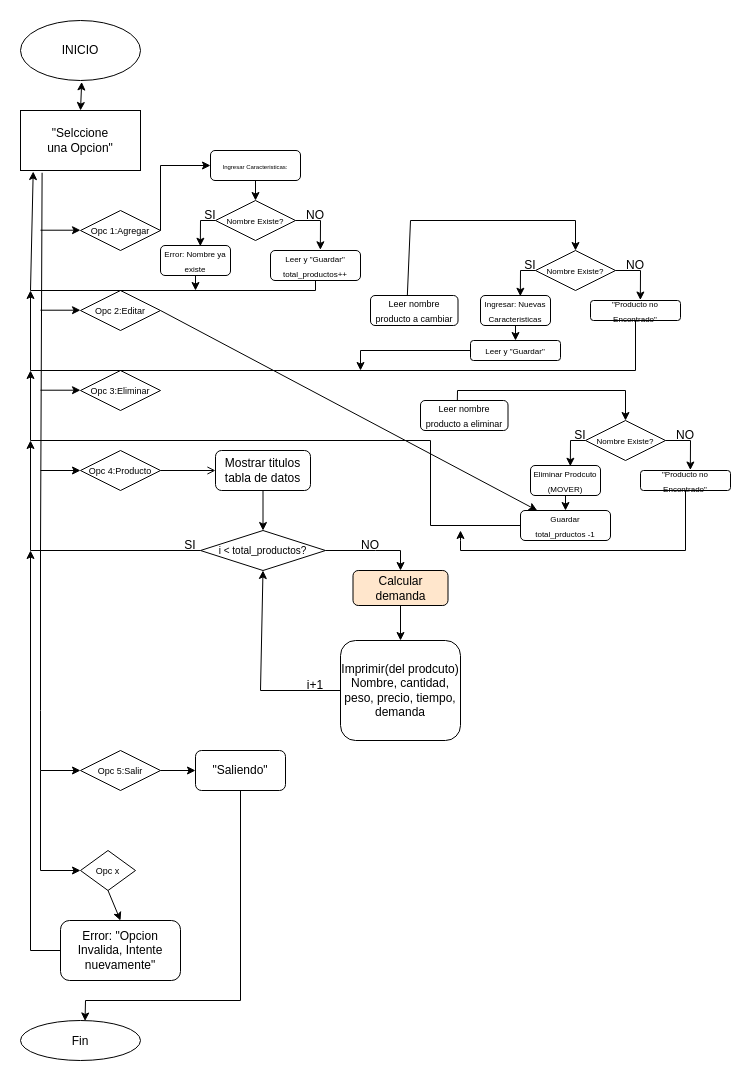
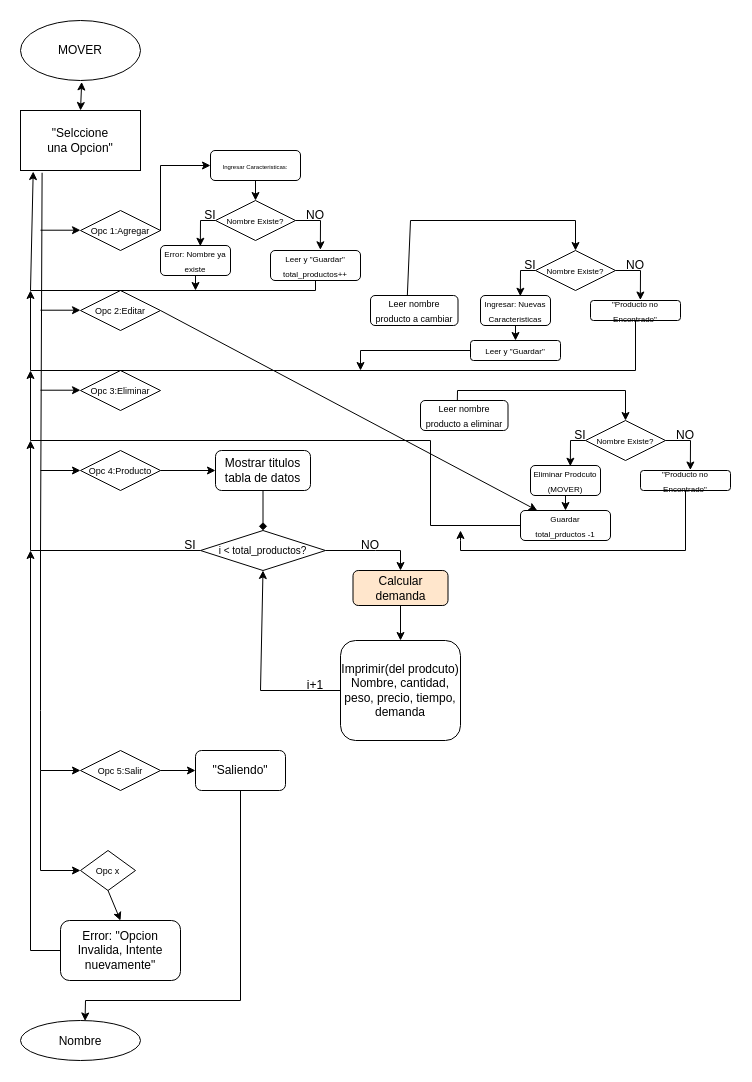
  <mxCell id="0" />
  <mxCell id="1" parent="0" />
  <mxCell id="2" value="" style="endArrow=classic;startArrow=classic;html=1;rounded=0;entryX=0.51;entryY=1.024;entryDx=0;entryDy=0;exitX=0.5;exitY=0;exitDx=0;exitDy=0;entryPerimeter=0;" edge="1" parent="1" source="4" target="3"><mxGeometry width="50" height="50" relative="1" as="geometry"><mxPoint x="159.64" y="137.48" as="sourcePoint" /><mxPoint x="160.36" y="100" as="targetPoint" /></mxGeometry></mxCell>
- <mxCell id="3" value="INICIO" style="ellipse;whiteSpace=wrap;html=1;" vertex="1" parent="1"><mxGeometry x="20" y="20" width="120" height="60" as="geometry" /></mxCell>
+ <mxCell id="3" value="MOVER" style="ellipse;whiteSpace=wrap;html=1;" vertex="1" parent="1"><mxGeometry x="20" y="20" width="120" height="60" as="geometry" /></mxCell>
  <mxCell id="4" value="&quot;Selccione&lt;div&gt;una Opcion&quot;&lt;/div&gt;" style="rounded=0;whiteSpace=wrap;html=1;" vertex="1" parent="1"><mxGeometry x="20" y="110" width="120" height="60" as="geometry" /></mxCell>
  <mxCell id="5" value="&lt;font style=&quot;font-size: 9px;&quot;&gt;Opc 1:Agregar&lt;/font&gt;" style="rhombus;whiteSpace=wrap;html=1;" vertex="1" parent="1"><mxGeometry x="80" y="210" width="80" height="40" as="geometry" /></mxCell>
  <mxCell id="6" value="&lt;span style=&quot;font-size: 9px;&quot;&gt;Opc 2:Editar&lt;/span&gt;" style="rhombus;whiteSpace=wrap;html=1;" vertex="1" parent="1"><mxGeometry x="80" y="290" width="80" height="40" as="geometry" /></mxCell>
  <mxCell id="7" value="&lt;span style=&quot;font-size: 9px;&quot;&gt;Opc 3:Eliminar&lt;/span&gt;" style="rhombus;whiteSpace=wrap;html=1;" vertex="1" parent="1"><mxGeometry x="80" y="370" width="80" height="40" as="geometry" /></mxCell>
  <mxCell id="8" value="&lt;span style=&quot;font-size: 9px;&quot;&gt;Opc 4:Producto&lt;/span&gt;" style="rhombus;whiteSpace=wrap;html=1;" vertex="1" parent="1"><mxGeometry x="80" y="450" width="80" height="40" as="geometry" /></mxCell>
  <mxCell id="9" value="" style="endArrow=none;html=1;rounded=0;entryX=0.18;entryY=1.038;entryDx=0;entryDy=0;entryPerimeter=0;" edge="1" parent="1" target="4"><mxGeometry width="50" height="50" relative="1" as="geometry"><mxPoint x="40" y="550" as="sourcePoint" /><mxPoint x="60" y="220" as="targetPoint" /></mxGeometry></mxCell>
  <mxCell id="10" value="" style="endArrow=classic;html=1;rounded=0;entryX=0;entryY=0.5;entryDx=0;entryDy=0;" edge="1" parent="1" target="8"><mxGeometry width="50" height="50" relative="1" as="geometry"><mxPoint x="40" y="470" as="sourcePoint" /><mxPoint x="90" y="430" as="targetPoint" /></mxGeometry></mxCell>
  <mxCell id="11" value="" style="endArrow=classic;html=1;rounded=0;entryX=0;entryY=0.5;entryDx=0;entryDy=0;" edge="1" parent="1"><mxGeometry width="50" height="50" relative="1" as="geometry"><mxPoint x="40" y="389.71" as="sourcePoint" /><mxPoint x="80" y="389.71" as="targetPoint" /></mxGeometry></mxCell>
  <mxCell id="12" value="" style="endArrow=classic;html=1;rounded=0;entryX=0;entryY=0.5;entryDx=0;entryDy=0;" edge="1" parent="1"><mxGeometry width="50" height="50" relative="1" as="geometry"><mxPoint x="40" y="309.71" as="sourcePoint" /><mxPoint x="80" y="309.71" as="targetPoint" /></mxGeometry></mxCell>
  <mxCell id="13" value="" style="endArrow=classic;html=1;rounded=0;entryX=0;entryY=0.5;entryDx=0;entryDy=0;" edge="1" parent="1"><mxGeometry width="50" height="50" relative="1" as="geometry"><mxPoint x="40" y="229.71" as="sourcePoint" /><mxPoint x="80" y="229.71" as="targetPoint" /></mxGeometry></mxCell>
- <mxCell id="14" value="Fin" style="ellipse;fillColor=#FFFFFF;strokeColor=black" vertex="1" parent="1"><mxGeometry x="20" y="1020" width="120" height="40" as="geometry" /></mxCell>
+ <mxCell id="14" value="Nombre" style="ellipse;fillColor=#FFFFFF;strokeColor=black" vertex="1" parent="1"><mxGeometry x="20" y="1020" width="120" height="40" as="geometry" /></mxCell>
  <mxCell id="15" value="&lt;span style=&quot;font-size: 9px;&quot;&gt;Opc 5:Salir&lt;/span&gt;" style="rhombus;whiteSpace=wrap;html=1;" vertex="1" parent="1"><mxGeometry x="80" y="750" width="80" height="40" as="geometry" /></mxCell>
  <mxCell id="16" value="" style="endArrow=classic;html=1;rounded=0;entryX=0;entryY=0.5;entryDx=0;entryDy=0;" edge="1" parent="1" target="15"><mxGeometry width="50" height="50" relative="1" as="geometry"><mxPoint x="40" y="549.76" as="sourcePoint" /><mxPoint x="80" y="549.76" as="targetPoint" /><Array as="points"><mxPoint x="40" y="710" /><mxPoint x="40" y="770" /></Array></mxGeometry></mxCell>
  <mxCell id="17" value="&lt;span style=&quot;font-size: 6px;&quot;&gt;Ingresar Caracteristicas:&lt;/span&gt;" style="rounded=1;whiteSpace=wrap;html=1;" vertex="1" parent="1"><mxGeometry x="210" y="150" width="90" height="30" as="geometry" /></mxCell>
  <mxCell id="18" value="" style="endArrow=classic;html=1;rounded=0;exitX=1;exitY=0.5;exitDx=0;exitDy=0;entryX=0;entryY=0.5;entryDx=0;entryDy=0;" edge="1" parent="1" source="5" target="17"><mxGeometry width="50" height="50" relative="1" as="geometry"><mxPoint x="230" y="230" as="sourcePoint" /><mxPoint x="280" y="180" as="targetPoint" /><Array as="points"><mxPoint x="160" y="165" /></Array></mxGeometry></mxCell>
  <mxCell id="19" value="&lt;font style=&quot;font-size: 8px;&quot;&gt;Leer y &quot;Guardar&quot;&lt;/font&gt;&lt;div&gt;&lt;font style=&quot;font-size: 8px;&quot;&gt;total_productos++&lt;/font&gt;&lt;/div&gt;" style="rounded=1;whiteSpace=wrap;html=1;" vertex="1" parent="1"><mxGeometry x="270" y="250" width="90" height="30" as="geometry" /></mxCell>
  <mxCell id="20" value="" style="endArrow=classic;html=1;rounded=0;exitX=0.5;exitY=1;exitDx=0;exitDy=0;entryX=0.5;entryY=0;entryDx=0;entryDy=0;" edge="1" parent="1" source="17" target="21"><mxGeometry width="50" height="50" relative="1" as="geometry"><mxPoint x="215" y="210" as="sourcePoint" /><mxPoint x="315" y="200" as="targetPoint" /></mxGeometry></mxCell>
  <mxCell id="21" value="&lt;font style=&quot;font-size: 8px;&quot;&gt;Nombre Existe?&lt;/font&gt;" style="rhombus;whiteSpace=wrap;html=1;" vertex="1" parent="1"><mxGeometry x="215" y="200" width="80" height="40" as="geometry" /></mxCell>
  <mxCell id="22" value="" style="endArrow=classic;html=1;rounded=0;exitX=1;exitY=0.5;exitDx=0;exitDy=0;entryX=0.554;entryY=-0.024;entryDx=0;entryDy=0;entryPerimeter=0;" edge="1" parent="1" source="21" target="19"><mxGeometry width="50" height="50" relative="1" as="geometry"><mxPoint x="300" y="240" as="sourcePoint" /><mxPoint x="350" y="190" as="targetPoint" /><Array as="points"><mxPoint x="320" y="220" /></Array></mxGeometry></mxCell>
  <mxCell id="23" value="NO" style="text;html=1;align=center;verticalAlign=middle;whiteSpace=wrap;rounded=0;" vertex="1" parent="1"><mxGeometry x="285" y="200" width="60" height="30" as="geometry" /></mxCell>
  <mxCell id="24" value="" style="endArrow=classic;html=1;rounded=0;exitX=0;exitY=0.5;exitDx=0;exitDy=0;entryX=0.569;entryY=0.024;entryDx=0;entryDy=0;entryPerimeter=0;" edge="1" parent="1" source="21" target="25"><mxGeometry width="50" height="50" relative="1" as="geometry"><mxPoint x="180" y="290" as="sourcePoint" /><mxPoint x="200" y="240" as="targetPoint" /><Array as="points"><mxPoint x="200" y="220" /></Array></mxGeometry></mxCell>
  <mxCell id="25" value="&lt;font style=&quot;font-size: 8px;&quot;&gt;Error: Nombre ya existe&lt;/font&gt;" style="rounded=1;whiteSpace=wrap;html=1;" vertex="1" parent="1"><mxGeometry x="160" y="245" width="70" height="30" as="geometry" /></mxCell>
  <mxCell id="26" value="SI" style="text;html=1;align=center;verticalAlign=middle;whiteSpace=wrap;rounded=0;" vertex="1" parent="1"><mxGeometry x="180" y="200" width="60" height="30" as="geometry" /></mxCell>
  <mxCell id="27" value="&lt;font style=&quot;font-size: 9px;&quot;&gt;Leer nombre producto a cambiar&lt;/font&gt;" style="rounded=1;whiteSpace=wrap;html=1;" vertex="1" parent="1"><mxGeometry x="370" y="295" width="87.5" height="30" as="geometry" /></mxCell>
  <mxCell id="28" value="" style="endArrow=classic;html=1;rounded=0;exitX=1;exitY=0.5;exitDx=0;exitDy=0;" edge="1" parent="1" source="6" target="52"><mxGeometry width="50" height="50" relative="1" as="geometry"><mxPoint x="140" y="375" as="sourcePoint" /><mxPoint x="190" y="325" as="targetPoint" /></mxGeometry></mxCell>
  <mxCell id="29" value="" style="endArrow=classic;html=1;rounded=0;exitX=0.5;exitY=1;exitDx=0;exitDy=0;entryX=0.106;entryY=1.017;entryDx=0;entryDy=0;entryPerimeter=0;" edge="1" parent="1" source="19" target="4"><mxGeometry width="50" height="50" relative="1" as="geometry"><mxPoint x="280" y="335" as="sourcePoint" /><mxPoint x="340" y="129.31" as="targetPoint" /><Array as="points"><mxPoint x="315" y="290" /><mxPoint x="30" y="290" /></Array></mxGeometry></mxCell>
  <mxCell id="30" value="&lt;span style=&quot;font-size: 8px;&quot;&gt;&quot;Producto no Encontrado&quot;&lt;/span&gt;" style="rounded=1;whiteSpace=wrap;html=1;" vertex="1" parent="1"><mxGeometry x="590" y="300" width="90" height="20" as="geometry" /></mxCell>
  <mxCell id="31" value="&lt;font style=&quot;font-size: 8px;&quot;&gt;Nombre Existe?&lt;/font&gt;" style="rhombus;whiteSpace=wrap;html=1;" vertex="1" parent="1"><mxGeometry x="535" y="250" width="80" height="40" as="geometry" /></mxCell>
  <mxCell id="32" value="" style="endArrow=classic;html=1;rounded=0;exitX=1;exitY=0.5;exitDx=0;exitDy=0;entryX=0.554;entryY=-0.024;entryDx=0;entryDy=0;entryPerimeter=0;" edge="1" parent="1" source="31" target="30"><mxGeometry width="50" height="50" relative="1" as="geometry"><mxPoint x="620" y="290" as="sourcePoint" /><mxPoint x="670" y="240" as="targetPoint" /><Array as="points"><mxPoint x="640" y="270" /></Array></mxGeometry></mxCell>
  <mxCell id="33" value="NO" style="text;html=1;align=center;verticalAlign=middle;whiteSpace=wrap;rounded=0;" vertex="1" parent="1"><mxGeometry x="605" y="250" width="60" height="30" as="geometry" /></mxCell>
  <mxCell id="34" value="" style="endArrow=classic;html=1;rounded=0;exitX=0;exitY=0.5;exitDx=0;exitDy=0;entryX=0.569;entryY=0.024;entryDx=0;entryDy=0;entryPerimeter=0;" edge="1" parent="1" source="31" target="35"><mxGeometry width="50" height="50" relative="1" as="geometry"><mxPoint x="500" y="340" as="sourcePoint" /><mxPoint x="520" y="290" as="targetPoint" /><Array as="points"><mxPoint x="520" y="270" /></Array></mxGeometry></mxCell>
  <mxCell id="35" value="&lt;span style=&quot;font-size: 8px;&quot;&gt;Ingresar: Nuevas&lt;/span&gt;&lt;div&gt;&lt;span style=&quot;font-size: 8px;&quot;&gt;Caracteristicas&lt;/span&gt;&lt;/div&gt;" style="rounded=1;whiteSpace=wrap;html=1;" vertex="1" parent="1"><mxGeometry x="480" y="295" width="70" height="30" as="geometry" /></mxCell>
  <mxCell id="36" value="SI" style="text;html=1;align=center;verticalAlign=middle;whiteSpace=wrap;rounded=0;" vertex="1" parent="1"><mxGeometry x="500" y="250" width="60" height="30" as="geometry" /></mxCell>
  <mxCell id="37" value="" style="endArrow=classic;html=1;rounded=0;exitX=0.421;exitY=0.007;exitDx=0;exitDy=0;exitPerimeter=0;entryX=0.5;entryY=0;entryDx=0;entryDy=0;" edge="1" parent="1" source="27" target="31"><mxGeometry width="50" height="50" relative="1" as="geometry"><mxPoint x="485" y="220" as="sourcePoint" /><mxPoint x="535" y="170" as="targetPoint" /><Array as="points"><mxPoint x="410" y="220" /><mxPoint x="575" y="220" /></Array></mxGeometry></mxCell>
  <mxCell id="38" value="&lt;font style=&quot;font-size: 8px;&quot;&gt;Leer y &quot;Guardar&quot;&lt;/font&gt;" style="rounded=1;whiteSpace=wrap;html=1;" vertex="1" parent="1"><mxGeometry x="470" y="340" width="90" height="20" as="geometry" /></mxCell>
  <mxCell id="39" value="" style="endArrow=classic;html=1;rounded=0;exitX=0.5;exitY=1;exitDx=0;exitDy=0;" edge="1" parent="1" source="35" target="38"><mxGeometry width="50" height="50" relative="1" as="geometry"><mxPoint x="450" y="430" as="sourcePoint" /><mxPoint x="500" y="380" as="targetPoint" /></mxGeometry></mxCell>
  <mxCell id="40" value="" style="endArrow=classic;html=1;rounded=0;exitX=0.5;exitY=1;exitDx=0;exitDy=0;" edge="1" parent="1" source="30"><mxGeometry width="50" height="50" relative="1" as="geometry"><mxPoint x="630" y="390" as="sourcePoint" /><mxPoint x="30" y="290" as="targetPoint" /><Array as="points"><mxPoint x="635" y="370" /><mxPoint x="30" y="370" /></Array></mxGeometry></mxCell>
  <mxCell id="41" value="" style="endArrow=classic;html=1;rounded=0;exitX=0.5;exitY=1;exitDx=0;exitDy=0;" edge="1" parent="1" source="25"><mxGeometry width="50" height="50" relative="1" as="geometry"><mxPoint x="320" y="370" as="sourcePoint" /><mxPoint x="195" y="290" as="targetPoint" /></mxGeometry></mxCell>
  <mxCell id="42" value="" style="endArrow=classic;html=1;rounded=0;exitX=0;exitY=0.5;exitDx=0;exitDy=0;" edge="1" parent="1" source="38"><mxGeometry width="50" height="50" relative="1" as="geometry"><mxPoint x="205" y="285" as="sourcePoint" /><mxPoint x="360" y="370" as="targetPoint" /><Array as="points"><mxPoint x="360" y="350" /></Array></mxGeometry></mxCell>
  <mxCell id="43" value="&lt;font style=&quot;font-size: 9px;&quot;&gt;Leer nombre producto a eliminar&lt;/font&gt;" style="rounded=1;whiteSpace=wrap;html=1;" vertex="1" parent="1"><mxGeometry x="420" y="400" width="87.5" height="30" as="geometry" /></mxCell>
  <mxCell id="44" value="&lt;span style=&quot;font-size: 8px;&quot;&gt;&quot;Producto no Encontrado&quot;&lt;/span&gt;" style="rounded=1;whiteSpace=wrap;html=1;" vertex="1" parent="1"><mxGeometry x="640" y="470" width="90" height="20" as="geometry" /></mxCell>
  <mxCell id="45" value="&lt;font style=&quot;font-size: 8px;&quot;&gt;Nombre Existe?&lt;/font&gt;" style="rhombus;whiteSpace=wrap;html=1;" vertex="1" parent="1"><mxGeometry x="585" y="420" width="80" height="40" as="geometry" /></mxCell>
  <mxCell id="46" value="" style="endArrow=classic;html=1;rounded=0;exitX=1;exitY=0.5;exitDx=0;exitDy=0;entryX=0.554;entryY=-0.024;entryDx=0;entryDy=0;entryPerimeter=0;" edge="1" parent="1" source="45" target="44"><mxGeometry width="50" height="50" relative="1" as="geometry"><mxPoint x="670" y="460" as="sourcePoint" /><mxPoint x="720" y="410" as="targetPoint" /><Array as="points"><mxPoint x="690" y="440" /></Array></mxGeometry></mxCell>
  <mxCell id="47" value="NO" style="text;html=1;align=center;verticalAlign=middle;whiteSpace=wrap;rounded=0;" vertex="1" parent="1"><mxGeometry x="655" y="420" width="60" height="30" as="geometry" /></mxCell>
  <mxCell id="48" value="" style="endArrow=classic;html=1;rounded=0;exitX=0;exitY=0.5;exitDx=0;exitDy=0;entryX=0.569;entryY=0.024;entryDx=0;entryDy=0;entryPerimeter=0;" edge="1" parent="1" source="45" target="49"><mxGeometry width="50" height="50" relative="1" as="geometry"><mxPoint x="550" y="510" as="sourcePoint" /><mxPoint x="570" y="460" as="targetPoint" /><Array as="points"><mxPoint x="570" y="440" /></Array></mxGeometry></mxCell>
  <mxCell id="49" value="&lt;span style=&quot;font-size: 8px;&quot;&gt;Eliminar Prodcuto&lt;/span&gt;&lt;div&gt;&lt;span style=&quot;font-size: 8px;&quot;&gt;(MOVER)&lt;/span&gt;&lt;/div&gt;" style="rounded=1;whiteSpace=wrap;html=1;" vertex="1" parent="1"><mxGeometry x="530" y="465" width="70" height="30" as="geometry" /></mxCell>
  <mxCell id="50" value="SI" style="text;html=1;align=center;verticalAlign=middle;whiteSpace=wrap;rounded=0;" vertex="1" parent="1"><mxGeometry x="550" y="420" width="60" height="30" as="geometry" /></mxCell>
  <mxCell id="51" value="" style="endArrow=classic;html=1;rounded=0;exitX=0.421;exitY=0.007;exitDx=0;exitDy=0;exitPerimeter=0;entryX=0.5;entryY=0;entryDx=0;entryDy=0;" edge="1" parent="1" source="43" target="45"><mxGeometry width="50" height="50" relative="1" as="geometry"><mxPoint x="535" y="390" as="sourcePoint" /><mxPoint x="585" y="340" as="targetPoint" /><Array as="points"><mxPoint x="457" y="390" /><mxPoint x="625" y="390" /></Array></mxGeometry></mxCell>
  <mxCell id="52" value="&lt;font style=&quot;font-size: 8px;&quot;&gt;Guardar&lt;/font&gt;&lt;div&gt;&lt;font style=&quot;font-size: 8px;&quot;&gt;total_prductos -1&lt;/font&gt;&lt;/div&gt;" style="rounded=1;whiteSpace=wrap;html=1;" vertex="1" parent="1"><mxGeometry x="520" y="510" width="90" height="30" as="geometry" /></mxCell>
  <mxCell id="53" value="" style="endArrow=classic;html=1;rounded=0;exitX=0.5;exitY=1;exitDx=0;exitDy=0;" edge="1" parent="1" source="49" target="52"><mxGeometry width="50" height="50" relative="1" as="geometry"><mxPoint x="500" y="600" as="sourcePoint" /><mxPoint x="550" y="550" as="targetPoint" /></mxGeometry></mxCell>
  <mxCell id="54" value="" style="endArrow=classic;html=1;rounded=0;exitX=0;exitY=0.5;exitDx=0;exitDy=0;" edge="1" parent="1" source="52"><mxGeometry width="50" height="50" relative="1" as="geometry"><mxPoint x="370" y="530" as="sourcePoint" /><mxPoint x="30" y="370" as="targetPoint" /><Array as="points"><mxPoint x="430" y="525" /><mxPoint x="430" y="440" /><mxPoint x="30" y="440" /></Array></mxGeometry></mxCell>
  <mxCell id="55" value="" style="endArrow=classic;html=1;rounded=0;exitX=0.5;exitY=1;exitDx=0;exitDy=0;" edge="1" parent="1" source="44"><mxGeometry width="50" height="50" relative="1" as="geometry"><mxPoint x="715" y="580" as="sourcePoint" /><mxPoint x="460" y="530" as="targetPoint" /><Array as="points"><mxPoint x="685" y="550" /><mxPoint x="460" y="550" /><mxPoint x="460" y="540" /></Array></mxGeometry></mxCell>
  <mxCell id="56" value="Mostrar titulos tabla de datos" style="rounded=1;whiteSpace=wrap;html=1;" vertex="1" parent="1"><mxGeometry x="215" y="450" width="95" height="40" as="geometry" /></mxCell>
- <mxCell id="57" value="" style="endArrow=open;html=1;rounded=0;exitX=1;exitY=0.5;exitDx=0;exitDy=0;entryX=0;entryY=0.5;entryDx=0;entryDy=0;" edge="1" parent="1" source="8" target="56"><mxGeometry width="50" height="50" relative="1" as="geometry"><mxPoint x="260" y="540" as="sourcePoint" /><mxPoint x="310" y="490" as="targetPoint" /></mxGeometry></mxCell>
+ <mxCell id="57" value="" style="endArrow=classic;html=1;rounded=0;exitX=1;exitY=0.5;exitDx=0;exitDy=0;entryX=0;entryY=0.5;entryDx=0;entryDy=0;" edge="1" parent="1" source="8" target="56"><mxGeometry width="50" height="50" relative="1" as="geometry"><mxPoint x="260" y="540" as="sourcePoint" /><mxPoint x="310" y="490" as="targetPoint" /></mxGeometry></mxCell>
  <mxCell id="58" value="Imprimir(del prodcuto)&lt;div&gt;Nombre, cantidad, peso, precio, tiempo, demanda&lt;/div&gt;" style="rounded=1;whiteSpace=wrap;html=1;" vertex="1" parent="1"><mxGeometry x="340" y="640" width="120" height="100" as="geometry" /></mxCell>
  <mxCell id="59" value="&lt;font style=&quot;font-size: 10px;&quot;&gt;i &amp;lt; total_productos?&lt;/font&gt;" style="rhombus;whiteSpace=wrap;html=1;" vertex="1" parent="1"><mxGeometry x="200" y="530" width="125" height="40" as="geometry" /></mxCell>
- <mxCell id="60" value="" style="endArrow=classic;html=1;rounded=0;exitX=0.5;exitY=1;exitDx=0;exitDy=0;entryX=0.5;entryY=0;entryDx=0;entryDy=0;" edge="1" parent="1" source="56" target="59"><mxGeometry width="50" height="50" relative="1" as="geometry"><mxPoint x="260" y="560" as="sourcePoint" /><mxPoint x="310" y="510" as="targetPoint" /></mxGeometry></mxCell>
+ <mxCell id="60" value="" style="endArrow=diamond;html=1;rounded=0;exitX=0.5;exitY=1;exitDx=0;exitDy=0;entryX=0.5;entryY=0;entryDx=0;entryDy=0;" edge="1" parent="1" source="56" target="59"><mxGeometry width="50" height="50" relative="1" as="geometry"><mxPoint x="260" y="560" as="sourcePoint" /><mxPoint x="310" y="510" as="targetPoint" /></mxGeometry></mxCell>
  <mxCell id="61" value="NO" style="text;html=1;align=center;verticalAlign=middle;whiteSpace=wrap;rounded=0;" vertex="1" parent="1"><mxGeometry x="340" y="530" width="60" height="30" as="geometry" /></mxCell>
  <mxCell id="62" value="Calcular demanda" style="rounded=1;whiteSpace=wrap;html=1;fillColor=#ffe6cc;" vertex="1" parent="1"><mxGeometry x="352.5" y="570" width="95" height="35" as="geometry" /></mxCell>
  <mxCell id="63" value="" style="endArrow=classic;html=1;rounded=0;exitX=1;exitY=0.5;exitDx=0;exitDy=0;entryX=0.5;entryY=0;entryDx=0;entryDy=0;" edge="1" parent="1" source="59" target="62"><mxGeometry width="50" height="50" relative="1" as="geometry"><mxPoint x="260" y="560" as="sourcePoint" /><mxPoint x="310" y="510" as="targetPoint" /><Array as="points"><mxPoint x="375" y="550" /><mxPoint x="400" y="550" /></Array></mxGeometry></mxCell>
  <mxCell id="64" value="" style="endArrow=classic;html=1;rounded=0;exitX=0.5;exitY=1;exitDx=0;exitDy=0;entryX=0.5;entryY=0;entryDx=0;entryDy=0;" edge="1" parent="1" source="62" target="58"><mxGeometry width="50" height="50" relative="1" as="geometry"><mxPoint x="260" y="560" as="sourcePoint" /><mxPoint x="374" y="637" as="targetPoint" /></mxGeometry></mxCell>
  <mxCell id="65" value="" style="endArrow=classic;html=1;rounded=0;exitX=0;exitY=0.5;exitDx=0;exitDy=0;entryX=0.5;entryY=1;entryDx=0;entryDy=0;" edge="1" parent="1" source="58" target="59"><mxGeometry width="50" height="50" relative="1" as="geometry"><mxPoint x="260" y="630" as="sourcePoint" /><mxPoint x="310" y="580" as="targetPoint" /><Array as="points"><mxPoint x="260" y="690" /></Array></mxGeometry></mxCell>
  <mxCell id="66" value="i+1" style="text;html=1;align=center;verticalAlign=middle;whiteSpace=wrap;rounded=0;" vertex="1" parent="1"><mxGeometry x="285" y="670" width="60" height="30" as="geometry" /></mxCell>
  <mxCell id="67" value="" style="endArrow=classic;html=1;rounded=0;exitX=0;exitY=0.5;exitDx=0;exitDy=0;" edge="1" parent="1" source="59"><mxGeometry width="50" height="50" relative="1" as="geometry"><mxPoint x="260" y="630" as="sourcePoint" /><mxPoint x="30" y="440" as="targetPoint" /><Array as="points"><mxPoint x="30" y="550" /></Array></mxGeometry></mxCell>
  <mxCell id="68" value="SI" style="text;html=1;align=center;verticalAlign=middle;whiteSpace=wrap;rounded=0;" vertex="1" parent="1"><mxGeometry x="160" y="530" width="60" height="30" as="geometry" /></mxCell>
  <mxCell id="69" value="&quot;Saliendo&quot;" style="rounded=1;whiteSpace=wrap;html=1;" vertex="1" parent="1"><mxGeometry x="195" y="750" width="90" height="40" as="geometry" /></mxCell>
  <mxCell id="70" value="" style="endArrow=classic;html=1;rounded=0;exitX=1;exitY=0.5;exitDx=0;exitDy=0;entryX=0;entryY=0.5;entryDx=0;entryDy=0;" edge="1" parent="1" source="15" target="69"><mxGeometry width="50" height="50" relative="1" as="geometry"><mxPoint x="260" y="700" as="sourcePoint" /><mxPoint x="310" y="650" as="targetPoint" /></mxGeometry></mxCell>
  <mxCell id="71" value="&lt;span style=&quot;font-size: 9px;&quot;&gt;Opc x&lt;/span&gt;" style="rhombus;whiteSpace=wrap;html=1;" vertex="1" parent="1"><mxGeometry x="80" y="850" width="55" height="40" as="geometry" /></mxCell>
  <mxCell id="72" value="" style="endArrow=classic;html=1;rounded=0;entryX=0;entryY=0.5;entryDx=0;entryDy=0;" edge="1" parent="1" target="71"><mxGeometry width="50" height="50" relative="1" as="geometry"><mxPoint x="40" y="770" as="sourcePoint" /><mxPoint x="40" y="870" as="targetPoint" /><Array as="points"><mxPoint x="40" y="870" /></Array></mxGeometry></mxCell>
  <mxCell id="73" value="" style="endArrow=classic;html=1;rounded=0;exitX=0.5;exitY=1;exitDx=0;exitDy=0;entryX=0.538;entryY=0.012;entryDx=0;entryDy=0;entryPerimeter=0;" edge="1" parent="1" source="69" target="14"><mxGeometry width="50" height="50" relative="1" as="geometry"><mxPoint x="210" y="880" as="sourcePoint" /><mxPoint x="240" y="970" as="targetPoint" /><Array as="points"><mxPoint x="240" y="1000" /><mxPoint x="85" y="1000" /></Array></mxGeometry></mxCell>
  <mxCell id="74" value="Error: &quot;Opcion Invalida, Intente nuevamente&quot;" style="rounded=1;whiteSpace=wrap;html=1;" vertex="1" parent="1"><mxGeometry x="60" y="920" width="120" height="60" as="geometry" /></mxCell>
  <mxCell id="75" value="" style="endArrow=classic;html=1;rounded=0;exitX=0.5;exitY=1;exitDx=0;exitDy=0;entryX=0.5;entryY=0;entryDx=0;entryDy=0;" edge="1" parent="1" source="71" target="74"><mxGeometry width="50" height="50" relative="1" as="geometry"><mxPoint x="190" y="990" as="sourcePoint" /><mxPoint x="240" y="940" as="targetPoint" /></mxGeometry></mxCell>
  <mxCell id="76" value="" style="endArrow=classic;html=1;rounded=0;exitX=0;exitY=0.5;exitDx=0;exitDy=0;" edge="1" parent="1" source="74"><mxGeometry width="50" height="50" relative="1" as="geometry"><mxPoint x="230" y="950" as="sourcePoint" /><mxPoint x="30" y="550" as="targetPoint" /><Array as="points"><mxPoint x="30" y="950" /></Array></mxGeometry></mxCell>
